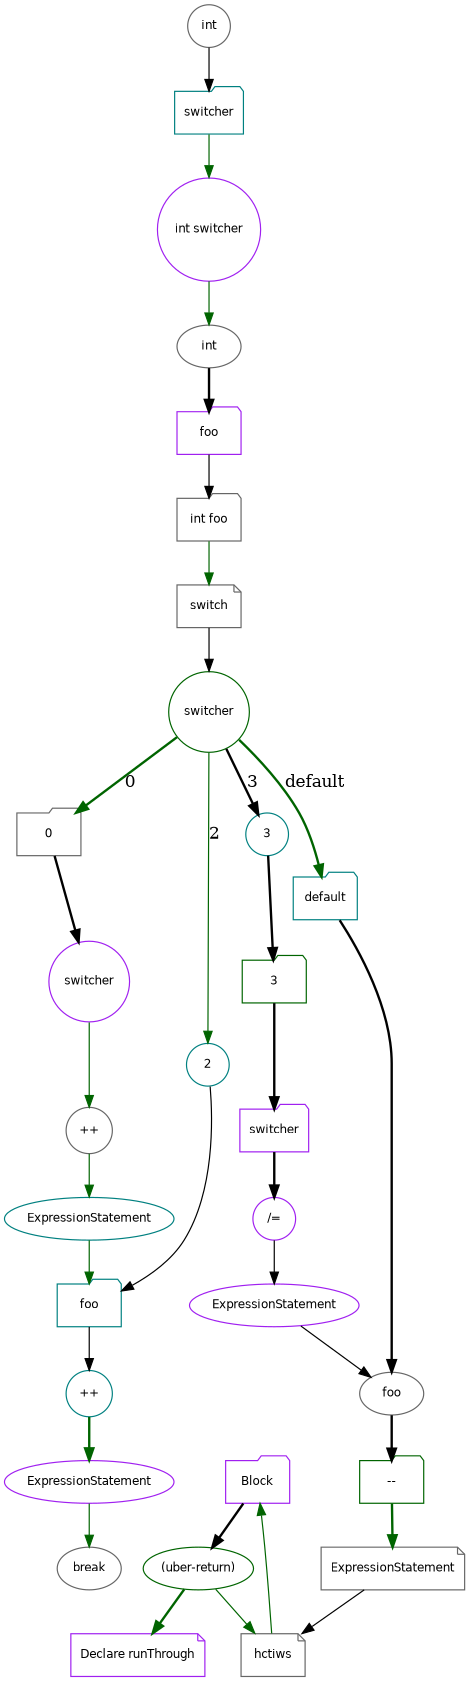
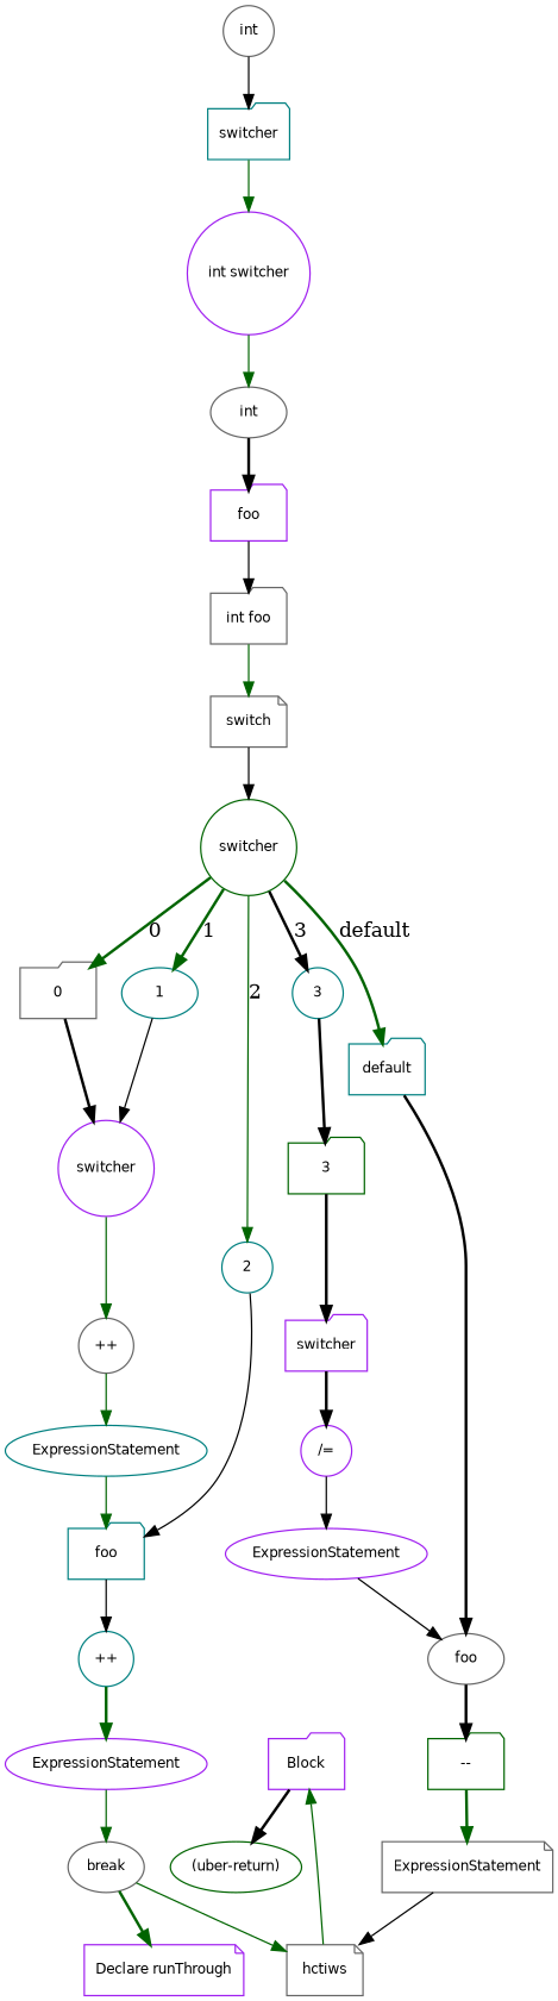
  digraph {
    node [color=gray40 fontname=Helvetica fontsize=10 shape=folder]
    edge [color=black style=solid]
    n1 [color=purple label=Block]
    n2 [color=darkgreen label="(uber-return)" shape=ellipse]
    n3 [color=purple label="Declare runThrough" shape=note]
    n4 [label=foo shape=ellipse]
    n5 [color=darkgreen label="--"]
    n6 [label=ExpressionStatement shape=note]
    n7 [label=hctiws shape=note]
    n8 [color=teal label=default]
    n9 [color=darkgreen label=3]
    n10 [color=purple label=switcher]
    n11 [color=purple label="/=" shape=circle]
    n12 [color=purple label=switcher shape=circle]
    n13 [label="++" shape=circle]
    n14 [color=teal label=ExpressionStatement shape=ellipse]
    n15 [color=teal label=foo]
    n16 [color=teal label="++" shape=circle]
+   n17 [color=teal label=1 shape=ellipse]
    n18 [label=0]
    n19 [color=darkgreen label=switcher shape=circle]
    n20 [color=teal label=3 shape=circle]
    n21 [color=teal label=2 shape=circle]
    n22 [label=switch shape=note]
    n23 [color=purple label=ExpressionStatement shape=ellipse]
    n24 [color=purple label=foo]
    n25 [label="int foo"]
    n26 [label=int shape=ellipse]
    n27 [color=teal label=switcher]
    n28 [color=purple label="int switcher" shape=circle]
    n29 [label=int shape=circle]
    n30 [label=break shape=ellipse]
    n31 [color=purple label=ExpressionStatement shape=ellipse]
    n1 -> n2 [style=bold]
-   n2 -> n3 [color=darkgreen style=bold]
+   n30 -> n3 [color=darkgreen style=bold]
    n4 -> n5 [style=bold]
    n5 -> n6 [color=darkgreen style=bold]
    n6 -> n7
    n7 -> n1 [color=darkgreen]
    n8 -> n4 [style=bold]
    n9 -> n10 [style=bold]
    n10 -> n11 [style=bold]
    n11 -> n23
    n12 -> n13 [color=darkgreen]
    n13 -> n14 [color=darkgreen]
    n14 -> n15 [color=darkgreen]
    n15 -> n16
    n16 -> n31 [color=darkgreen style=bold]
+   n17 -> n12
    n18 -> n12 [style=bold]
    n19 -> n8 [color=darkgreen label=default style=bold]
+   n19 -> n17 [color=darkgreen label=1 style=bold]
    n19 -> n18 [color=darkgreen label=0 style=bold]
    n19 -> n20 [label=3 style=bold]
    n19 -> n21 [color=darkgreen label=2]
    n20 -> n9 [style=bold]
    n21 -> n15
    n22 -> n19
    n23 -> n4
    n24 -> n25
    n25 -> n22 [color=darkgreen]
    n26 -> n24 [style=bold]
    n27 -> n28 [color=darkgreen]
    n28 -> n26 [color=darkgreen]
    n29 -> n27
-   n2 -> n7 [color=darkgreen]
+   n30 -> n7 [color=darkgreen]
    n31 -> n30 [color=darkgreen]
  }
